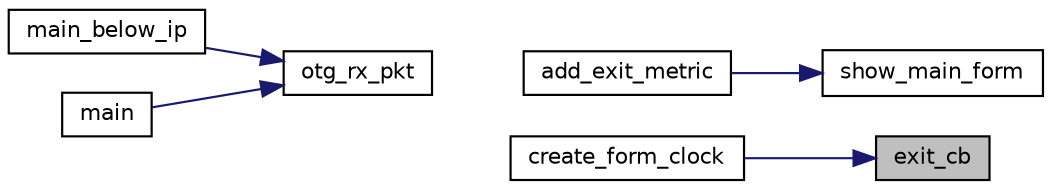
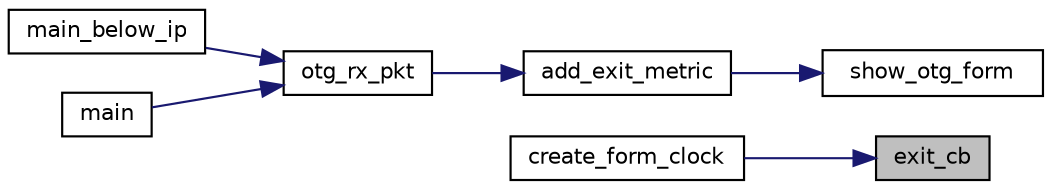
  digraph {
    rankdir=RL
    node [color=black fillcolor=white fontname=Helvetica fontsize=10 shape=record style=filled]
    edge [color=midnightblue dir=back fontname=Helvetica fontsize=10 labelfontname=Helvetica labelfontsize=10 style=solid]
    n1 [fillcolor=grey75 fontcolor=black height=0.2 label=exit_cb width=0.4]
    n2 [height=0.2 label=create_form_clock width=0.4]
-   n3 [height=0.2 label=show_main_form width=0.4]
+   n3 [height=0.2 label=show_otg_form width=0.4]
    n4 [height=0.2 label=add_exit_metric width=0.4]
    n5 [height=0.2 label=otg_rx_pkt width=0.4]
    n6 [height=0.2 label=main_below_ip width=0.4]
    n7 [height=0.2 label=main width=0.4]
    n1 -> n2
    n3 -> n4
+   n4 -> n5
    n5 -> n6
    n5 -> n7
  }
